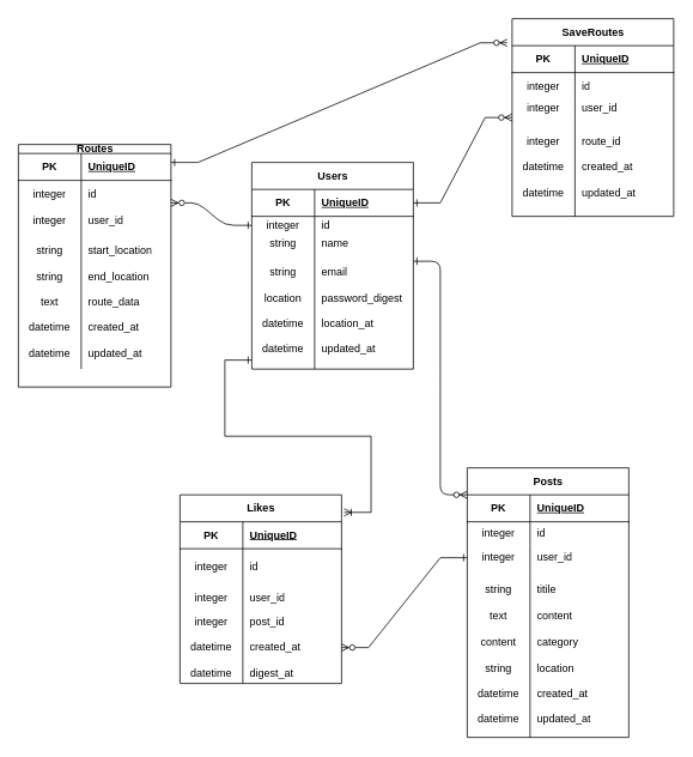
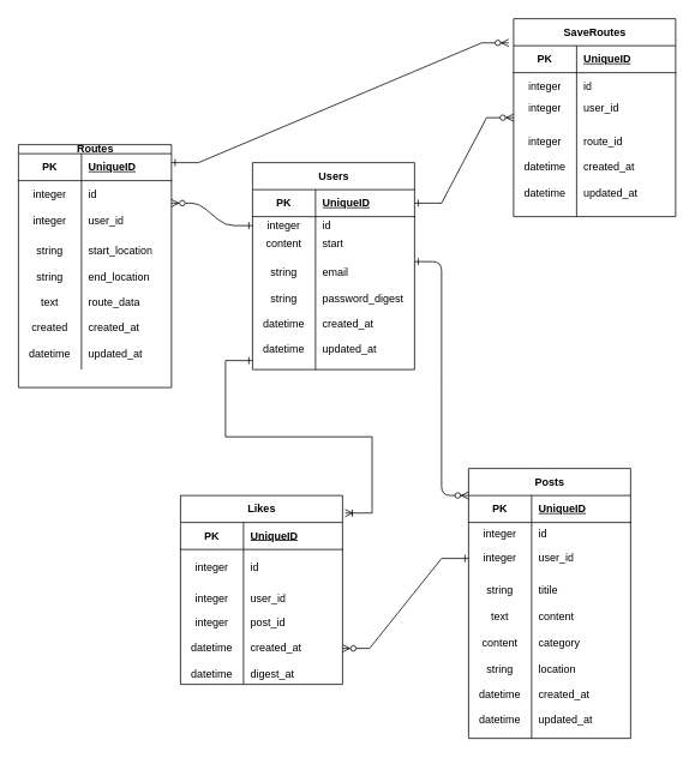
  <mxCell id="0" />
  <mxCell id="1" parent="0" />
  <mxCell id="2" value="" style="edgeStyle=entityRelationEdgeStyle;endArrow=ERone;startArrow=ERzeroToMany;endFill=0;startFill=0;entryX=0;entryY=0.5;entryDx=0;entryDy=0;" parent="1" target="8" edge="1"><mxGeometry width="100" height="100" relative="1" as="geometry"><mxPoint x="190" y="225" as="sourcePoint" /><mxPoint x="270" y="250" as="targetPoint" /></mxGeometry></mxCell>
  <mxCell id="3" value="" style="edgeStyle=entityRelationEdgeStyle;endArrow=ERzeroToMany;startArrow=ERone;endFill=1;startFill=0;exitX=1;exitY=0.5;exitDx=0;exitDy=0;" parent="1" edge="1"><mxGeometry width="100" height="100" relative="1" as="geometry"><mxPoint x="460" y="290" as="sourcePoint" /><mxPoint x="520" y="550" as="targetPoint" /><Array as="points"><mxPoint x="480" y="483" /><mxPoint x="310" y="400" /></Array></mxGeometry></mxCell>
  <mxCell id="4" value="Users" style="shape=table;startSize=30;container=1;collapsible=1;childLayout=tableLayout;fixedRows=1;rowLines=0;fontStyle=1;align=center;resizeLast=1;html=1;" parent="1" vertex="1"><mxGeometry x="280" y="180" width="180" height="230" as="geometry" /></mxCell>
  <mxCell id="5" value="" style="shape=tableRow;horizontal=0;startSize=0;swimlaneHead=0;swimlaneBody=0;fillColor=none;collapsible=0;dropTarget=0;points=[[0,0.5],[1,0.5]];portConstraint=eastwest;top=0;left=0;right=0;bottom=1;" parent="4" vertex="1"><mxGeometry y="30" width="180" height="30" as="geometry" /></mxCell>
  <mxCell id="6" value="PK" style="shape=partialRectangle;connectable=0;fillColor=none;top=0;left=0;bottom=0;right=0;fontStyle=1;overflow=hidden;whiteSpace=wrap;html=1;" parent="5" vertex="1"><mxGeometry width="70.0" height="30" as="geometry"><mxRectangle width="70.0" height="30" as="alternateBounds" /></mxGeometry></mxCell>
  <mxCell id="7" value="UniqueID" style="shape=partialRectangle;connectable=0;fillColor=none;top=0;left=0;bottom=0;right=0;align=left;spacingLeft=6;fontStyle=5;overflow=hidden;whiteSpace=wrap;html=1;" parent="5" vertex="1"><mxGeometry x="70.0" width="110.0" height="30" as="geometry"><mxRectangle width="110.0" height="30" as="alternateBounds" /></mxGeometry></mxCell>
  <mxCell id="8" value="" style="shape=tableRow;horizontal=0;startSize=0;swimlaneHead=0;swimlaneBody=0;fillColor=none;collapsible=0;dropTarget=0;points=[[0,0.5],[1,0.5]];portConstraint=eastwest;top=0;left=0;right=0;bottom=0;" parent="4" vertex="1"><mxGeometry y="60" width="180" height="20" as="geometry" /></mxCell>
  <mxCell id="9" value="integer" style="shape=partialRectangle;connectable=0;fillColor=none;top=0;left=0;bottom=0;right=0;editable=1;overflow=hidden;whiteSpace=wrap;html=1;" parent="8" vertex="1"><mxGeometry width="70.0" height="20" as="geometry"><mxRectangle width="70.0" height="20" as="alternateBounds" /></mxGeometry></mxCell>
  <mxCell id="10" value="id" style="shape=partialRectangle;connectable=0;fillColor=none;top=0;left=0;bottom=0;right=0;align=left;spacingLeft=6;overflow=hidden;whiteSpace=wrap;html=1;" parent="8" vertex="1"><mxGeometry x="70.0" width="110.0" height="20" as="geometry"><mxRectangle width="110.0" height="20" as="alternateBounds" /></mxGeometry></mxCell>
  <mxCell id="11" value="" style="shape=tableRow;horizontal=0;startSize=0;swimlaneHead=0;swimlaneBody=0;fillColor=none;collapsible=0;dropTarget=0;points=[[0,0.5],[1,0.5]];portConstraint=eastwest;top=0;left=0;right=0;bottom=0;" parent="4" vertex="1"><mxGeometry y="80" width="180" height="20" as="geometry" /></mxCell>
- <mxCell id="12" value="string" style="shape=partialRectangle;connectable=0;fillColor=none;top=0;left=0;bottom=0;right=0;editable=1;overflow=hidden;whiteSpace=wrap;html=1;" parent="11" vertex="1"><mxGeometry width="70.0" height="20" as="geometry"><mxRectangle width="70.0" height="20" as="alternateBounds" /></mxGeometry></mxCell>
- <mxCell id="13" value="name" style="shape=partialRectangle;connectable=0;fillColor=none;top=0;left=0;bottom=0;right=0;align=left;spacingLeft=6;overflow=hidden;whiteSpace=wrap;html=1;" parent="11" vertex="1"><mxGeometry x="70.0" width="110.0" height="20" as="geometry"><mxRectangle width="110.0" height="20" as="alternateBounds" /></mxGeometry></mxCell>
+ <mxCell id="12" value="content" style="shape=partialRectangle;connectable=0;fillColor=none;top=0;left=0;bottom=0;right=0;editable=1;overflow=hidden;whiteSpace=wrap;html=1;" parent="11" vertex="1"><mxGeometry width="70.0" height="20" as="geometry"><mxRectangle width="70.0" height="20" as="alternateBounds" /></mxGeometry></mxCell>
+ <mxCell id="13" value="start" style="shape=partialRectangle;connectable=0;fillColor=none;top=0;left=0;bottom=0;right=0;align=left;spacingLeft=6;overflow=hidden;whiteSpace=wrap;html=1;" parent="11" vertex="1"><mxGeometry x="70.0" width="110.0" height="20" as="geometry"><mxRectangle width="110.0" height="20" as="alternateBounds" /></mxGeometry></mxCell>
  <mxCell id="14" value="" style="shape=tableRow;horizontal=0;startSize=0;swimlaneHead=0;swimlaneBody=0;fillColor=none;collapsible=0;dropTarget=0;points=[[0,0.5],[1,0.5]];portConstraint=eastwest;top=0;left=0;right=0;bottom=0;" parent="4" vertex="1"><mxGeometry y="100" width="180" height="130" as="geometry" /></mxCell>
- <mxCell id="15" value="string&lt;br&gt;&lt;br&gt;location&lt;br&gt;&lt;br&gt;datetime&lt;br&gt;&lt;br&gt;datetime" style="shape=partialRectangle;connectable=0;fillColor=none;top=0;left=0;bottom=0;right=0;editable=1;overflow=hidden;whiteSpace=wrap;html=1;" parent="14" vertex="1"><mxGeometry width="70.0" height="130" as="geometry"><mxRectangle width="70.0" height="130" as="alternateBounds" /></mxGeometry></mxCell>
- <mxCell id="16" value="email&lt;br&gt;&lt;br&gt;password_digest&lt;br&gt;&lt;br&gt;location_at&lt;br&gt;&lt;br&gt;updated_at" style="shape=partialRectangle;connectable=0;fillColor=none;top=0;left=0;bottom=0;right=0;align=left;spacingLeft=6;overflow=hidden;whiteSpace=wrap;html=1;" parent="14" vertex="1"><mxGeometry x="70.0" width="110.0" height="130" as="geometry"><mxRectangle width="110.0" height="130" as="alternateBounds" /></mxGeometry></mxCell>
+ <mxCell id="15" value="string&lt;br&gt;&lt;br&gt;string&lt;br&gt;&lt;br&gt;datetime&lt;br&gt;&lt;br&gt;datetime" style="shape=partialRectangle;connectable=0;fillColor=none;top=0;left=0;bottom=0;right=0;editable=1;overflow=hidden;whiteSpace=wrap;html=1;" parent="14" vertex="1"><mxGeometry width="70.0" height="130" as="geometry"><mxRectangle width="70.0" height="130" as="alternateBounds" /></mxGeometry></mxCell>
+ <mxCell id="16" value="email&lt;br&gt;&lt;br&gt;password_digest&lt;br&gt;&lt;br&gt;created_at&lt;br&gt;&lt;br&gt;updated_at" style="shape=partialRectangle;connectable=0;fillColor=none;top=0;left=0;bottom=0;right=0;align=left;spacingLeft=6;overflow=hidden;whiteSpace=wrap;html=1;" parent="14" vertex="1"><mxGeometry x="70.0" width="110.0" height="130" as="geometry"><mxRectangle width="110.0" height="130" as="alternateBounds" /></mxGeometry></mxCell>
  <mxCell id="17" value="Posts" style="shape=table;startSize=30;container=1;collapsible=1;childLayout=tableLayout;fixedRows=1;rowLines=0;fontStyle=1;align=center;resizeLast=1;html=1;" parent="1" vertex="1"><mxGeometry x="520" y="520" width="180" height="300" as="geometry" /></mxCell>
  <mxCell id="18" value="" style="shape=tableRow;horizontal=0;startSize=0;swimlaneHead=0;swimlaneBody=0;fillColor=none;collapsible=0;dropTarget=0;points=[[0,0.5],[1,0.5]];portConstraint=eastwest;top=0;left=0;right=0;bottom=1;" parent="17" vertex="1"><mxGeometry y="30" width="180" height="30" as="geometry" /></mxCell>
  <mxCell id="19" value="PK" style="shape=partialRectangle;connectable=0;fillColor=none;top=0;left=0;bottom=0;right=0;fontStyle=1;overflow=hidden;whiteSpace=wrap;html=1;" parent="18" vertex="1"><mxGeometry width="70" height="30" as="geometry"><mxRectangle width="70" height="30" as="alternateBounds" /></mxGeometry></mxCell>
  <mxCell id="20" value="UniqueID" style="shape=partialRectangle;connectable=0;fillColor=none;top=0;left=0;bottom=0;right=0;align=left;spacingLeft=6;fontStyle=5;overflow=hidden;whiteSpace=wrap;html=1;" parent="18" vertex="1"><mxGeometry x="70" width="110" height="30" as="geometry"><mxRectangle width="110" height="30" as="alternateBounds" /></mxGeometry></mxCell>
  <mxCell id="21" value="" style="shape=tableRow;horizontal=0;startSize=0;swimlaneHead=0;swimlaneBody=0;fillColor=none;collapsible=0;dropTarget=0;points=[[0,0.5],[1,0.5]];portConstraint=eastwest;top=0;left=0;right=0;bottom=0;" parent="17" vertex="1"><mxGeometry y="60" width="180" height="25" as="geometry" /></mxCell>
  <mxCell id="22" value="integer" style="shape=partialRectangle;connectable=0;fillColor=none;top=0;left=0;bottom=0;right=0;editable=1;overflow=hidden;whiteSpace=wrap;html=1;" parent="21" vertex="1"><mxGeometry width="70" height="25" as="geometry"><mxRectangle width="70" height="25" as="alternateBounds" /></mxGeometry></mxCell>
  <mxCell id="23" value="id" style="shape=partialRectangle;connectable=0;fillColor=none;top=0;left=0;bottom=0;right=0;align=left;spacingLeft=6;overflow=hidden;whiteSpace=wrap;html=1;" parent="21" vertex="1"><mxGeometry x="70" width="110" height="25" as="geometry"><mxRectangle width="110" height="25" as="alternateBounds" /></mxGeometry></mxCell>
  <mxCell id="24" value="" style="shape=tableRow;horizontal=0;startSize=0;swimlaneHead=0;swimlaneBody=0;fillColor=none;collapsible=0;dropTarget=0;points=[[0,0.5],[1,0.5]];portConstraint=eastwest;top=0;left=0;right=0;bottom=0;" parent="17" vertex="1"><mxGeometry y="85" width="180" height="30" as="geometry" /></mxCell>
  <mxCell id="25" value="integer" style="shape=partialRectangle;connectable=0;fillColor=none;top=0;left=0;bottom=0;right=0;editable=1;overflow=hidden;whiteSpace=wrap;html=1;" parent="24" vertex="1"><mxGeometry width="70" height="30" as="geometry"><mxRectangle width="70" height="30" as="alternateBounds" /></mxGeometry></mxCell>
  <mxCell id="26" value="user_id" style="shape=partialRectangle;connectable=0;fillColor=none;top=0;left=0;bottom=0;right=0;align=left;spacingLeft=6;overflow=hidden;whiteSpace=wrap;html=1;" parent="24" vertex="1"><mxGeometry x="70" width="110" height="30" as="geometry"><mxRectangle width="110" height="30" as="alternateBounds" /></mxGeometry></mxCell>
  <mxCell id="27" value="" style="shape=tableRow;horizontal=0;startSize=0;swimlaneHead=0;swimlaneBody=0;fillColor=none;collapsible=0;dropTarget=0;points=[[0,0.5],[1,0.5]];portConstraint=eastwest;top=0;left=0;right=0;bottom=0;" parent="17" vertex="1"><mxGeometry y="115" width="180" height="185" as="geometry" /></mxCell>
  <mxCell id="28" value="string&lt;br&gt;&lt;br&gt;text&lt;br&gt;&lt;br&gt;content&lt;br&gt;&lt;br&gt;string&lt;br&gt;&lt;br&gt;datetime&lt;br&gt;&lt;br&gt;datetime" style="shape=partialRectangle;connectable=0;fillColor=none;top=0;left=0;bottom=0;right=0;editable=1;overflow=hidden;whiteSpace=wrap;html=1;" parent="27" vertex="1"><mxGeometry width="70" height="185" as="geometry"><mxRectangle width="70" height="185" as="alternateBounds" /></mxGeometry></mxCell>
  <mxCell id="29" value="titile&lt;br&gt;&lt;br&gt;content&lt;br&gt;&lt;br&gt;category&lt;br&gt;&lt;br&gt;location&lt;br&gt;&lt;br&gt;created_at&lt;br&gt;&lt;br&gt;updated_at" style="shape=partialRectangle;connectable=0;fillColor=none;top=0;left=0;bottom=0;right=0;align=left;spacingLeft=6;overflow=hidden;whiteSpace=wrap;html=1;" parent="27" vertex="1"><mxGeometry x="70" width="110" height="185" as="geometry"><mxRectangle width="110" height="185" as="alternateBounds" /></mxGeometry></mxCell>
  <mxCell id="30" value="Likes" style="shape=table;startSize=30;container=1;collapsible=1;childLayout=tableLayout;fixedRows=1;rowLines=0;fontStyle=1;align=center;resizeLast=1;html=1;" parent="1" vertex="1"><mxGeometry x="200" y="550" width="180" height="210" as="geometry" /></mxCell>
  <mxCell id="31" value="" style="shape=tableRow;horizontal=0;startSize=0;swimlaneHead=0;swimlaneBody=0;fillColor=none;collapsible=0;dropTarget=0;points=[[0,0.5],[1,0.5]];portConstraint=eastwest;top=0;left=0;right=0;bottom=1;" parent="30" vertex="1"><mxGeometry y="30" width="180" height="30" as="geometry" /></mxCell>
  <mxCell id="32" value="PK" style="shape=partialRectangle;connectable=0;fillColor=none;top=0;left=0;bottom=0;right=0;fontStyle=1;overflow=hidden;whiteSpace=wrap;html=1;" parent="31" vertex="1"><mxGeometry width="70.0" height="30" as="geometry"><mxRectangle width="70.0" height="30" as="alternateBounds" /></mxGeometry></mxCell>
  <mxCell id="33" value="UniqueID" style="shape=partialRectangle;connectable=0;fillColor=none;top=0;left=0;bottom=0;right=0;align=left;spacingLeft=6;fontStyle=5;overflow=hidden;whiteSpace=wrap;html=1;" parent="31" vertex="1"><mxGeometry x="70.0" width="110.0" height="30" as="geometry"><mxRectangle width="110.0" height="30" as="alternateBounds" /></mxGeometry></mxCell>
  <mxCell id="34" value="" style="shape=tableRow;horizontal=0;startSize=0;swimlaneHead=0;swimlaneBody=0;fillColor=none;collapsible=0;dropTarget=0;points=[[0,0.5],[1,0.5]];portConstraint=eastwest;top=0;left=0;right=0;bottom=0;" parent="30" vertex="1"><mxGeometry y="60" width="180" height="40" as="geometry" /></mxCell>
  <mxCell id="35" value="integer" style="shape=partialRectangle;connectable=0;fillColor=none;top=0;left=0;bottom=0;right=0;editable=1;overflow=hidden;whiteSpace=wrap;html=1;" parent="34" vertex="1"><mxGeometry width="70.0" height="40" as="geometry"><mxRectangle width="70.0" height="40" as="alternateBounds" /></mxGeometry></mxCell>
  <mxCell id="36" value="id" style="shape=partialRectangle;connectable=0;fillColor=none;top=0;left=0;bottom=0;right=0;align=left;spacingLeft=6;overflow=hidden;whiteSpace=wrap;html=1;" parent="34" vertex="1"><mxGeometry x="70.0" width="110.0" height="40" as="geometry"><mxRectangle width="110.0" height="40" as="alternateBounds" /></mxGeometry></mxCell>
  <mxCell id="37" value="" style="shape=tableRow;horizontal=0;startSize=0;swimlaneHead=0;swimlaneBody=0;fillColor=none;collapsible=0;dropTarget=0;points=[[0,0.5],[1,0.5]];portConstraint=eastwest;top=0;left=0;right=0;bottom=0;" parent="30" vertex="1"><mxGeometry y="100" width="180" height="30" as="geometry" /></mxCell>
  <mxCell id="38" value="integer" style="shape=partialRectangle;connectable=0;fillColor=none;top=0;left=0;bottom=0;right=0;editable=1;overflow=hidden;whiteSpace=wrap;html=1;" parent="37" vertex="1"><mxGeometry width="70.0" height="30" as="geometry"><mxRectangle width="70.0" height="30" as="alternateBounds" /></mxGeometry></mxCell>
  <mxCell id="39" value="user_id" style="shape=partialRectangle;connectable=0;fillColor=none;top=0;left=0;bottom=0;right=0;align=left;spacingLeft=6;overflow=hidden;whiteSpace=wrap;html=1;" parent="37" vertex="1"><mxGeometry x="70.0" width="110.0" height="30" as="geometry"><mxRectangle width="110.0" height="30" as="alternateBounds" /></mxGeometry></mxCell>
  <mxCell id="40" value="" style="shape=tableRow;horizontal=0;startSize=0;swimlaneHead=0;swimlaneBody=0;fillColor=none;collapsible=0;dropTarget=0;points=[[0,0.5],[1,0.5]];portConstraint=eastwest;top=0;left=0;right=0;bottom=0;" parent="30" vertex="1"><mxGeometry y="130" width="180" height="80" as="geometry" /></mxCell>
  <mxCell id="41" value="integer&lt;br&gt;&lt;br&gt;datetime&lt;br&gt;&lt;br&gt;datetime" style="shape=partialRectangle;connectable=0;fillColor=none;top=0;left=0;bottom=0;right=0;editable=1;overflow=hidden;whiteSpace=wrap;html=1;" parent="40" vertex="1"><mxGeometry width="70.0" height="80" as="geometry"><mxRectangle width="70.0" height="80" as="alternateBounds" /></mxGeometry></mxCell>
  <mxCell id="42" value="post_id&lt;br&gt;&lt;br&gt;created_at&lt;br&gt;&lt;br&gt;digest_at" style="shape=partialRectangle;connectable=0;fillColor=none;top=0;left=0;bottom=0;right=0;align=left;spacingLeft=6;overflow=hidden;whiteSpace=wrap;html=1;" parent="40" vertex="1"><mxGeometry x="70.0" width="110.0" height="80" as="geometry"><mxRectangle width="110.0" height="80" as="alternateBounds" /></mxGeometry></mxCell>
  <mxCell id="43" value="" style="edgeStyle=entityRelationEdgeStyle;fontSize=12;html=1;endArrow=ERzeroToMany;startArrow=ERone;rounded=0;startFill=0;exitX=1;exitY=0.5;exitDx=0;exitDy=0;" parent="1" source="5" edge="1"><mxGeometry width="100" height="100" relative="1" as="geometry"><mxPoint x="470" y="230" as="sourcePoint" /><mxPoint x="570" y="130" as="targetPoint" /><Array as="points"><mxPoint x="540" y="200" /></Array></mxGeometry></mxCell>
  <mxCell id="44" value="" style="edgeStyle=entityRelationEdgeStyle;fontSize=12;html=1;endArrow=ERone;startArrow=ERzeroToMany;rounded=0;entryX=0;entryY=0.5;entryDx=0;entryDy=0;startFill=0;endFill=0;" parent="1" target="24" edge="1"><mxGeometry width="100" height="100" relative="1" as="geometry"><mxPoint x="380" y="720" as="sourcePoint" /><mxPoint x="480" y="620" as="targetPoint" /></mxGeometry></mxCell>
  <mxCell id="45" value="" style="edgeStyle=entityRelationEdgeStyle;fontSize=12;html=1;endArrow=ERzeroToMany;startArrow=ERone;rounded=0;entryX=-0.03;entryY=-0.106;entryDx=0;entryDy=0;entryPerimeter=0;startFill=0;" parent="1" target="61" edge="1"><mxGeometry width="100" height="100" relative="1" as="geometry"><mxPoint x="190" y="180" as="sourcePoint" /><mxPoint x="290" y="80" as="targetPoint" /></mxGeometry></mxCell>
  <mxCell id="46" value="" style="edgeStyle=entityRelationEdgeStyle;fontSize=12;html=1;endArrow=ERone;startArrow=ERoneToMany;rounded=0;exitX=1.016;exitY=0.093;exitDx=0;exitDy=0;exitPerimeter=0;startFill=0;endFill=0;" parent="1" source="30" edge="1"><mxGeometry width="100" height="100" relative="1" as="geometry"><mxPoint x="180" y="500" as="sourcePoint" /><mxPoint x="280" y="400" as="targetPoint" /></mxGeometry></mxCell>
  <mxCell id="47" value="Routes" style="shape=table;startSize=10;container=1;collapsible=1;childLayout=tableLayout;fixedRows=1;rowLines=0;fontStyle=1;align=center;resizeLast=1;html=1;" parent="1" vertex="1"><mxGeometry x="20" y="160" width="170" height="270" as="geometry" /></mxCell>
  <mxCell id="48" value="" style="shape=tableRow;horizontal=0;startSize=0;swimlaneHead=0;swimlaneBody=0;fillColor=none;collapsible=0;dropTarget=0;points=[[0,0.5],[1,0.5]];portConstraint=eastwest;top=0;left=0;right=0;bottom=1;" parent="47" vertex="1"><mxGeometry y="10" width="170" height="30" as="geometry" /></mxCell>
  <mxCell id="49" value="PK" style="shape=partialRectangle;connectable=0;fillColor=none;top=0;left=0;bottom=0;right=0;fontStyle=1;overflow=hidden;whiteSpace=wrap;html=1;" parent="48" vertex="1"><mxGeometry width="70" height="30" as="geometry"><mxRectangle width="70" height="30" as="alternateBounds" /></mxGeometry></mxCell>
  <mxCell id="50" value="UniqueID" style="shape=partialRectangle;connectable=0;fillColor=none;top=0;left=0;bottom=0;right=0;align=left;spacingLeft=6;fontStyle=5;overflow=hidden;whiteSpace=wrap;html=1;" parent="48" vertex="1"><mxGeometry x="70" width="100" height="30" as="geometry"><mxRectangle width="100" height="30" as="alternateBounds" /></mxGeometry></mxCell>
  <mxCell id="51" value="" style="shape=tableRow;horizontal=0;startSize=0;swimlaneHead=0;swimlaneBody=0;fillColor=none;collapsible=0;dropTarget=0;points=[[0,0.5],[1,0.5]];portConstraint=eastwest;top=0;left=0;right=0;bottom=0;" parent="47" vertex="1"><mxGeometry y="40" width="170" height="30" as="geometry" /></mxCell>
  <mxCell id="52" value="integer" style="shape=partialRectangle;connectable=0;fillColor=none;top=0;left=0;bottom=0;right=0;editable=1;overflow=hidden;whiteSpace=wrap;html=1;" parent="51" vertex="1"><mxGeometry width="70" height="30" as="geometry"><mxRectangle width="70" height="30" as="alternateBounds" /></mxGeometry></mxCell>
  <mxCell id="53" value="id" style="shape=partialRectangle;connectable=0;fillColor=none;top=0;left=0;bottom=0;right=0;align=left;spacingLeft=6;overflow=hidden;whiteSpace=wrap;html=1;" parent="51" vertex="1"><mxGeometry x="70" width="100" height="30" as="geometry"><mxRectangle width="100" height="30" as="alternateBounds" /></mxGeometry></mxCell>
  <mxCell id="54" value="" style="shape=tableRow;horizontal=0;startSize=0;swimlaneHead=0;swimlaneBody=0;fillColor=none;collapsible=0;dropTarget=0;points=[[0,0.5],[1,0.5]];portConstraint=eastwest;top=0;left=0;right=0;bottom=0;" parent="47" vertex="1"><mxGeometry y="70" width="170" height="30" as="geometry" /></mxCell>
  <mxCell id="55" value="integer" style="shape=partialRectangle;connectable=0;fillColor=none;top=0;left=0;bottom=0;right=0;editable=1;overflow=hidden;whiteSpace=wrap;html=1;" parent="54" vertex="1"><mxGeometry width="70" height="30" as="geometry"><mxRectangle width="70" height="30" as="alternateBounds" /></mxGeometry></mxCell>
  <mxCell id="56" value="user_id" style="shape=partialRectangle;connectable=0;fillColor=none;top=0;left=0;bottom=0;right=0;align=left;spacingLeft=6;overflow=hidden;whiteSpace=wrap;html=1;" parent="54" vertex="1"><mxGeometry x="70" width="100" height="30" as="geometry"><mxRectangle width="100" height="30" as="alternateBounds" /></mxGeometry></mxCell>
  <mxCell id="57" value="" style="shape=tableRow;horizontal=0;startSize=0;swimlaneHead=0;swimlaneBody=0;fillColor=none;collapsible=0;dropTarget=0;points=[[0,0.5],[1,0.5]];portConstraint=eastwest;top=0;left=0;right=0;bottom=0;" parent="47" vertex="1"><mxGeometry y="100" width="170" height="150" as="geometry" /></mxCell>
- <mxCell id="58" value="string&lt;br&gt;&lt;br&gt;string&lt;br&gt;&lt;br&gt;text&lt;br&gt;&lt;br&gt;datetime&lt;br&gt;&lt;br&gt;datetime" style="shape=partialRectangle;connectable=0;fillColor=none;top=0;left=0;bottom=0;right=0;editable=1;overflow=hidden;whiteSpace=wrap;html=1;" parent="57" vertex="1"><mxGeometry width="70" height="150" as="geometry"><mxRectangle width="70" height="150" as="alternateBounds" /></mxGeometry></mxCell>
+ <mxCell id="58" value="string&lt;br&gt;&lt;br&gt;string&lt;br&gt;&lt;br&gt;text&lt;br&gt;&lt;br&gt;created&lt;br&gt;&lt;br&gt;datetime" style="shape=partialRectangle;connectable=0;fillColor=none;top=0;left=0;bottom=0;right=0;editable=1;overflow=hidden;whiteSpace=wrap;html=1;" parent="57" vertex="1"><mxGeometry width="70" height="150" as="geometry"><mxRectangle width="70" height="150" as="alternateBounds" /></mxGeometry></mxCell>
  <mxCell id="59" value="start_location&lt;br&gt;&lt;br&gt;end_location&lt;br&gt;&lt;br&gt;route_data&lt;br&gt;&lt;br&gt;created_at&lt;br&gt;&lt;br&gt;updated_at" style="shape=partialRectangle;connectable=0;fillColor=none;top=0;left=0;bottom=0;right=0;align=left;spacingLeft=6;overflow=hidden;whiteSpace=wrap;html=1;" parent="57" vertex="1"><mxGeometry x="70" width="100" height="150" as="geometry"><mxRectangle width="100" height="150" as="alternateBounds" /></mxGeometry></mxCell>
  <mxCell id="60" value="SaveRoutes" style="shape=table;startSize=30;container=1;collapsible=1;childLayout=tableLayout;fixedRows=1;rowLines=0;fontStyle=1;align=center;resizeLast=1;html=1;" parent="1" vertex="1"><mxGeometry x="570" y="20" width="180" height="220" as="geometry" /></mxCell>
  <mxCell id="61" value="" style="shape=tableRow;horizontal=0;startSize=0;swimlaneHead=0;swimlaneBody=0;fillColor=none;collapsible=0;dropTarget=0;points=[[0,0.5],[1,0.5]];portConstraint=eastwest;top=0;left=0;right=0;bottom=1;" parent="60" vertex="1"><mxGeometry y="30" width="180" height="30" as="geometry" /></mxCell>
  <mxCell id="62" value="PK" style="shape=partialRectangle;connectable=0;fillColor=none;top=0;left=0;bottom=0;right=0;fontStyle=1;overflow=hidden;whiteSpace=wrap;html=1;" parent="61" vertex="1"><mxGeometry width="70" height="30" as="geometry"><mxRectangle width="70" height="30" as="alternateBounds" /></mxGeometry></mxCell>
  <mxCell id="63" value="UniqueID" style="shape=partialRectangle;connectable=0;fillColor=none;top=0;left=0;bottom=0;right=0;align=left;spacingLeft=6;fontStyle=5;overflow=hidden;whiteSpace=wrap;html=1;" parent="61" vertex="1"><mxGeometry x="70" width="110" height="30" as="geometry"><mxRectangle width="110" height="30" as="alternateBounds" /></mxGeometry></mxCell>
  <mxCell id="64" value="" style="shape=tableRow;horizontal=0;startSize=0;swimlaneHead=0;swimlaneBody=0;fillColor=none;collapsible=0;dropTarget=0;points=[[0,0.5],[1,0.5]];portConstraint=eastwest;top=0;left=0;right=0;bottom=0;" parent="60" vertex="1"><mxGeometry y="60" width="180" height="30" as="geometry" /></mxCell>
  <mxCell id="65" value="integer" style="shape=partialRectangle;connectable=0;fillColor=none;top=0;left=0;bottom=0;right=0;editable=1;overflow=hidden;whiteSpace=wrap;html=1;" parent="64" vertex="1"><mxGeometry width="70" height="30" as="geometry"><mxRectangle width="70" height="30" as="alternateBounds" /></mxGeometry></mxCell>
  <mxCell id="66" value="id" style="shape=partialRectangle;connectable=0;fillColor=none;top=0;left=0;bottom=0;right=0;align=left;spacingLeft=6;overflow=hidden;whiteSpace=wrap;html=1;" parent="64" vertex="1"><mxGeometry x="70" width="110" height="30" as="geometry"><mxRectangle width="110" height="30" as="alternateBounds" /></mxGeometry></mxCell>
  <mxCell id="67" value="" style="shape=tableRow;horizontal=0;startSize=0;swimlaneHead=0;swimlaneBody=0;fillColor=none;collapsible=0;dropTarget=0;points=[[0,0.5],[1,0.5]];portConstraint=eastwest;top=0;left=0;right=0;bottom=0;" parent="60" vertex="1"><mxGeometry y="90" width="180" height="20" as="geometry" /></mxCell>
  <mxCell id="68" value="integer" style="shape=partialRectangle;connectable=0;fillColor=none;top=0;left=0;bottom=0;right=0;editable=1;overflow=hidden;whiteSpace=wrap;html=1;" parent="67" vertex="1"><mxGeometry width="70" height="20" as="geometry"><mxRectangle width="70" height="20" as="alternateBounds" /></mxGeometry></mxCell>
  <mxCell id="69" value="user_id" style="shape=partialRectangle;connectable=0;fillColor=none;top=0;left=0;bottom=0;right=0;align=left;spacingLeft=6;overflow=hidden;whiteSpace=wrap;html=1;" parent="67" vertex="1"><mxGeometry x="70" width="110" height="20" as="geometry"><mxRectangle width="110" height="20" as="alternateBounds" /></mxGeometry></mxCell>
  <mxCell id="70" value="" style="shape=tableRow;horizontal=0;startSize=0;swimlaneHead=0;swimlaneBody=0;fillColor=none;collapsible=0;dropTarget=0;points=[[0,0.5],[1,0.5]];portConstraint=eastwest;top=0;left=0;right=0;bottom=0;" parent="60" vertex="1"><mxGeometry y="110" width="180" height="110" as="geometry" /></mxCell>
  <mxCell id="71" value="integer&lt;br&gt;&lt;br&gt;datetime&lt;br&gt;&lt;br&gt;datetime" style="shape=partialRectangle;connectable=0;fillColor=none;top=0;left=0;bottom=0;right=0;editable=1;overflow=hidden;whiteSpace=wrap;html=1;" parent="70" vertex="1"><mxGeometry width="70" height="110" as="geometry"><mxRectangle width="70" height="110" as="alternateBounds" /></mxGeometry></mxCell>
  <mxCell id="72" value="route_id&lt;br&gt;&lt;br&gt;created_at&lt;br&gt;&lt;br&gt;updated_at" style="shape=partialRectangle;connectable=0;fillColor=none;top=0;left=0;bottom=0;right=0;align=left;spacingLeft=6;overflow=hidden;whiteSpace=wrap;html=1;" parent="70" vertex="1"><mxGeometry x="70" width="110" height="110" as="geometry"><mxRectangle width="110" height="110" as="alternateBounds" /></mxGeometry></mxCell>
